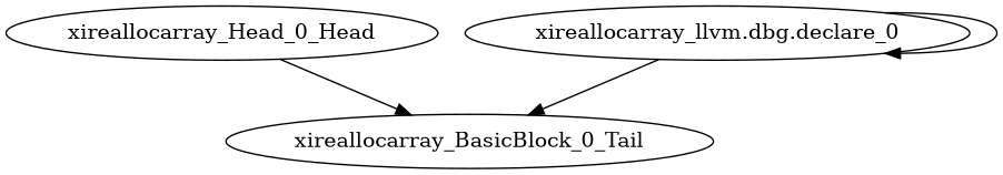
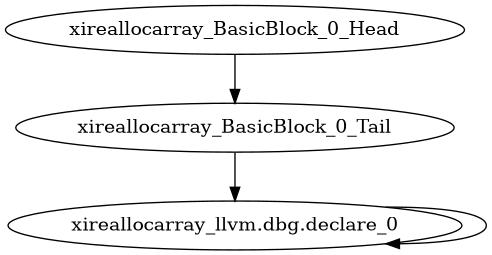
  digraph {
-   xireallocarray_BasicBlock_0_Head [label=xireallocarray_Head_0_Head]
+   xireallocarray_BasicBlock_0_Head
    xireallocarray_BasicBlock_0_Tail
    "xireallocarray_llvm.dbg.declare_0"
    xireallocarray_BasicBlock_0_Head -> xireallocarray_BasicBlock_0_Tail
-   "xireallocarray_llvm.dbg.declare_0" -> xireallocarray_BasicBlock_0_Tail
+   xireallocarray_BasicBlock_0_Tail -> "xireallocarray_llvm.dbg.declare_0"
    "xireallocarray_llvm.dbg.declare_0" -> "xireallocarray_llvm.dbg.declare_0"
  }
